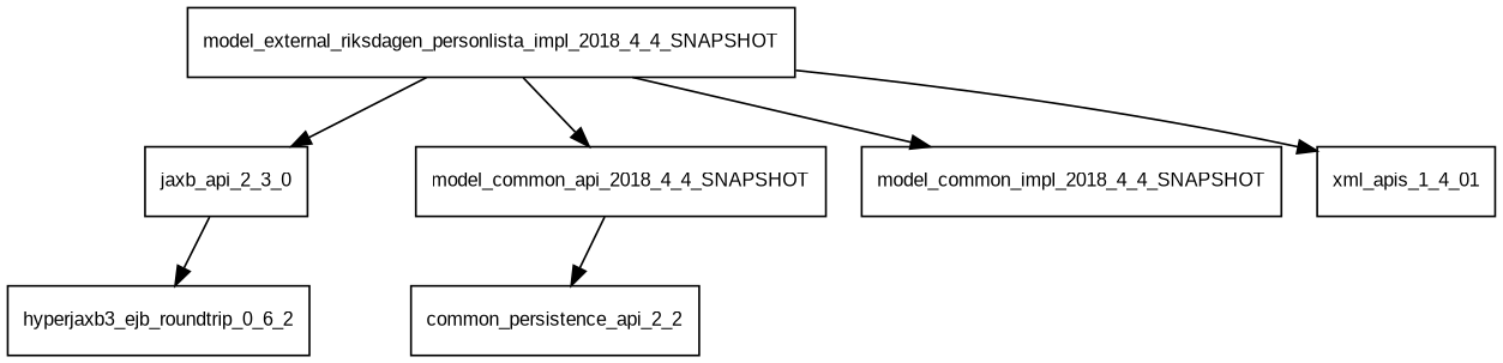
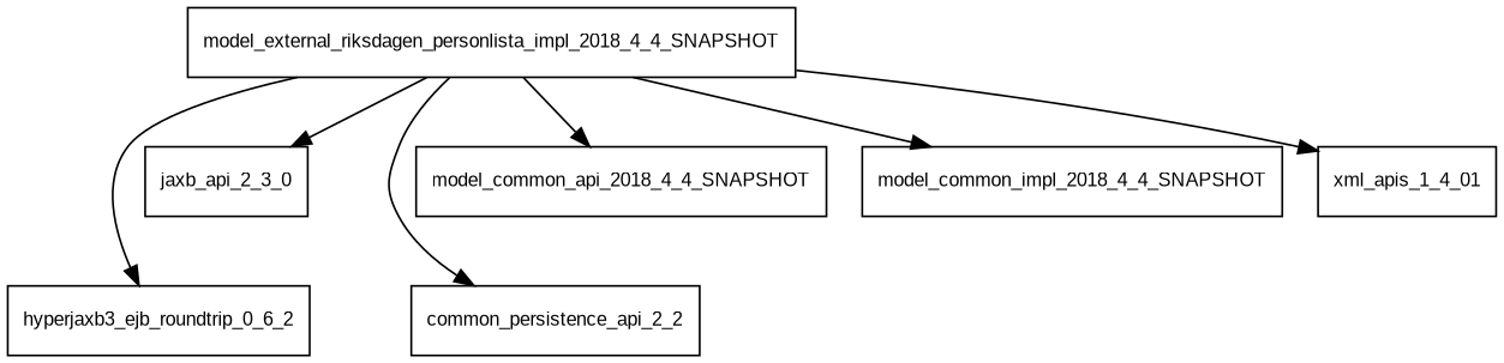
  digraph {
    fontname="Liberation Sans"
    node [fontname="Liberation Sans" fontsize=10.0 shape=box]
    edge [fontname="Liberation Sans"]
    model_external_riksdagen_personlista_impl_2018_4_4_SNAPSHOT
    hyperjaxb3_ejb_roundtrip_0_6_2
    n3 [label=common_persistence_api_2_2]
    jaxb_api_2_3_0
    model_common_api_2018_4_4_SNAPSHOT
    model_common_impl_2018_4_4_SNAPSHOT
    xml_apis_1_4_01
-   jaxb_api_2_3_0 -> hyperjaxb3_ejb_roundtrip_0_6_2
-   model_common_api_2018_4_4_SNAPSHOT -> n3
+   model_external_riksdagen_personlista_impl_2018_4_4_SNAPSHOT -> hyperjaxb3_ejb_roundtrip_0_6_2
+   model_external_riksdagen_personlista_impl_2018_4_4_SNAPSHOT -> n3
    model_external_riksdagen_personlista_impl_2018_4_4_SNAPSHOT -> jaxb_api_2_3_0
    model_external_riksdagen_personlista_impl_2018_4_4_SNAPSHOT -> model_common_api_2018_4_4_SNAPSHOT
    model_external_riksdagen_personlista_impl_2018_4_4_SNAPSHOT -> model_common_impl_2018_4_4_SNAPSHOT
    model_external_riksdagen_personlista_impl_2018_4_4_SNAPSHOT -> xml_apis_1_4_01
  }
